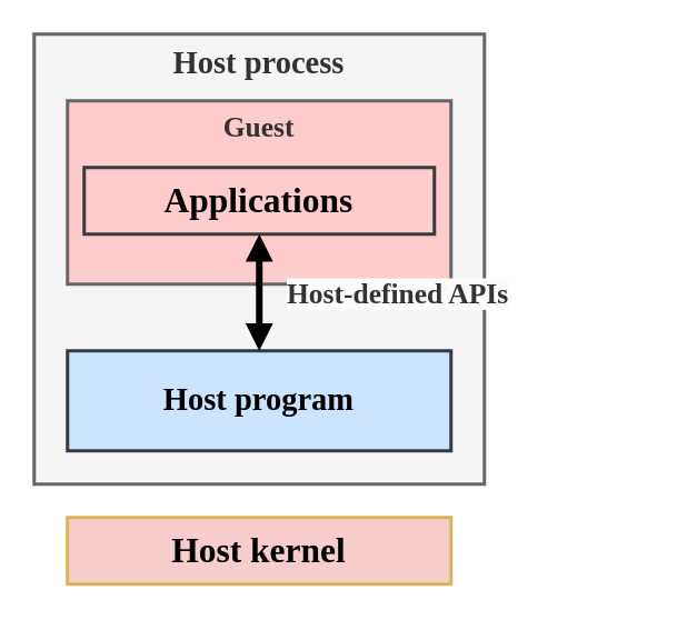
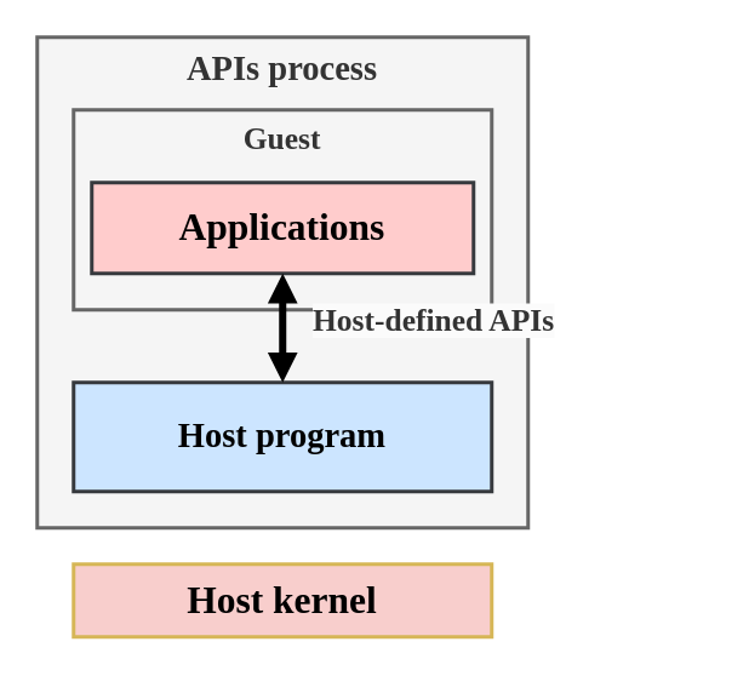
  <mxCell id="0" />
  <mxCell id="1" parent="0" />
- <mxCell id="2" value="Host process" style="whiteSpace=wrap;strokeWidth=2;fillColor=#f5f5f5;strokeColor=#666666;fontFamily=Verdana;fontStyle=1;fontSize=19;fontColor=#333333;verticalAlign=top;" vertex="1" parent="1"><mxGeometry x="20" y="20" width="270" height="270" as="geometry" /></mxCell>
- <mxCell id="3" value="Guest" style="whiteSpace=wrap;strokeWidth=2;fillColor=#ffcccc;strokeColor=#666666;fontFamily=Verdana;fontStyle=1;fontSize=17;fontColor=#333333;verticalAlign=top;" vertex="1" parent="1"><mxGeometry x="40" y="60" width="230" height="110" as="geometry" /></mxCell>
- <mxCell id="4" value="Applications" style="whiteSpace=wrap;strokeWidth=2;fillColor=#ffcccc;strokeColor=#36393d;fontFamily=Verdana;fontStyle=1;fontSize=21;" vertex="1" parent="1"><mxGeometry x="50" y="100" width="210" height="40" as="geometry" /></mxCell>
+ <mxCell id="2" value="APIs process" style="whiteSpace=wrap;strokeWidth=2;fillColor=#f5f5f5;strokeColor=#666666;fontFamily=Verdana;fontStyle=1;fontSize=19;fontColor=#333333;verticalAlign=top;" vertex="1" parent="1"><mxGeometry x="20" y="20" width="270" height="270" as="geometry" /></mxCell>
+ <mxCell id="3" value="Guest" style="whiteSpace=wrap;strokeWidth=2;fillColor=#f5f5f5;strokeColor=#666666;fontFamily=Verdana;fontStyle=1;fontSize=17;fontColor=#333333;verticalAlign=top;" vertex="1" parent="1"><mxGeometry x="40" y="60" width="230" height="110" as="geometry" /></mxCell>
+ <mxCell id="4" value="Applications" style="whiteSpace=wrap;strokeWidth=2;fillColor=#ffcccc;strokeColor=#36393d;fontFamily=Verdana;fontStyle=1;fontSize=21;" vertex="1" parent="1"><mxGeometry x="50" y="100" width="210" height="50" as="geometry" /></mxCell>
  <mxCell id="5" value="Host program" style="whiteSpace=wrap;strokeWidth=2;fillColor=#cce5ff;strokeColor=#36393d;fontFamily=Verdana;fontStyle=1;fontSize=19;" vertex="1" parent="1"><mxGeometry x="40" y="210" width="230" height="60" as="geometry" /></mxCell>
  <mxCell id="6" value="Host kernel" style="whiteSpace=wrap;strokeWidth=2;fillColor=#f8cecc;strokeColor=#d6b656;fontFamily=Verdana;fontStyle=1;fontSize=21;" vertex="1" parent="1"><mxGeometry x="40" y="310" width="230" height="40" as="geometry" /></mxCell>
  <mxCell id="7" value="" style="edgeStyle=orthogonalEdgeStyle;rounded=0;orthogonalLoop=1;jettySize=auto;html=1;strokeWidth=4;endArrow=block;endFill=1;exitX=0.5;exitY=1;exitDx=0;exitDy=0;startArrow=block;startFill=1;" edge="1" parent="1" source="4"><mxGeometry relative="1" as="geometry"><mxPoint x="154.5" y="170" as="sourcePoint" /><mxPoint x="155" y="210" as="targetPoint" /></mxGeometry></mxCell>
  <mxCell id="8" value="&lt;span style=&quot;color: rgb(51, 51, 51); font-family: Verdana; font-size: 17px; font-style: normal; font-variant-ligatures: normal; font-variant-caps: normal; font-weight: 700; letter-spacing: normal; orphans: 2; text-align: center; text-indent: 0px; text-transform: none; widows: 2; word-spacing: 0px; -webkit-text-stroke-width: 0px; background-color: rgb(251, 251, 251); text-decoration-thickness: initial; text-decoration-style: initial; text-decoration-color: initial; float: none; display: inline !important;&quot;&gt;Host-defined APIs&lt;/span&gt;" style="text;whiteSpace=wrap;html=1;fontSize=17;" vertex="1" parent="1"><mxGeometry x="170" y="160" width="220" height="40" as="geometry" /></mxCell>
